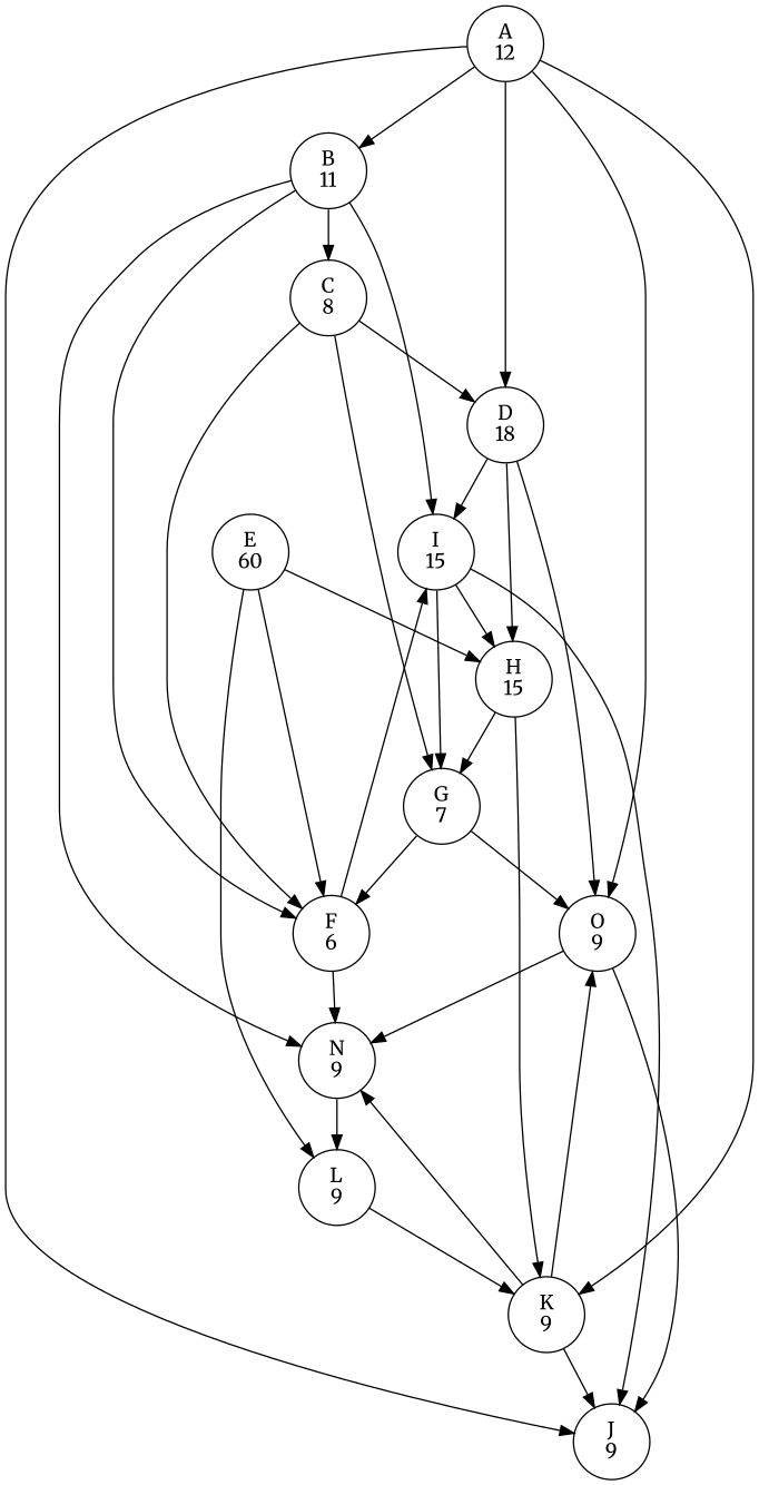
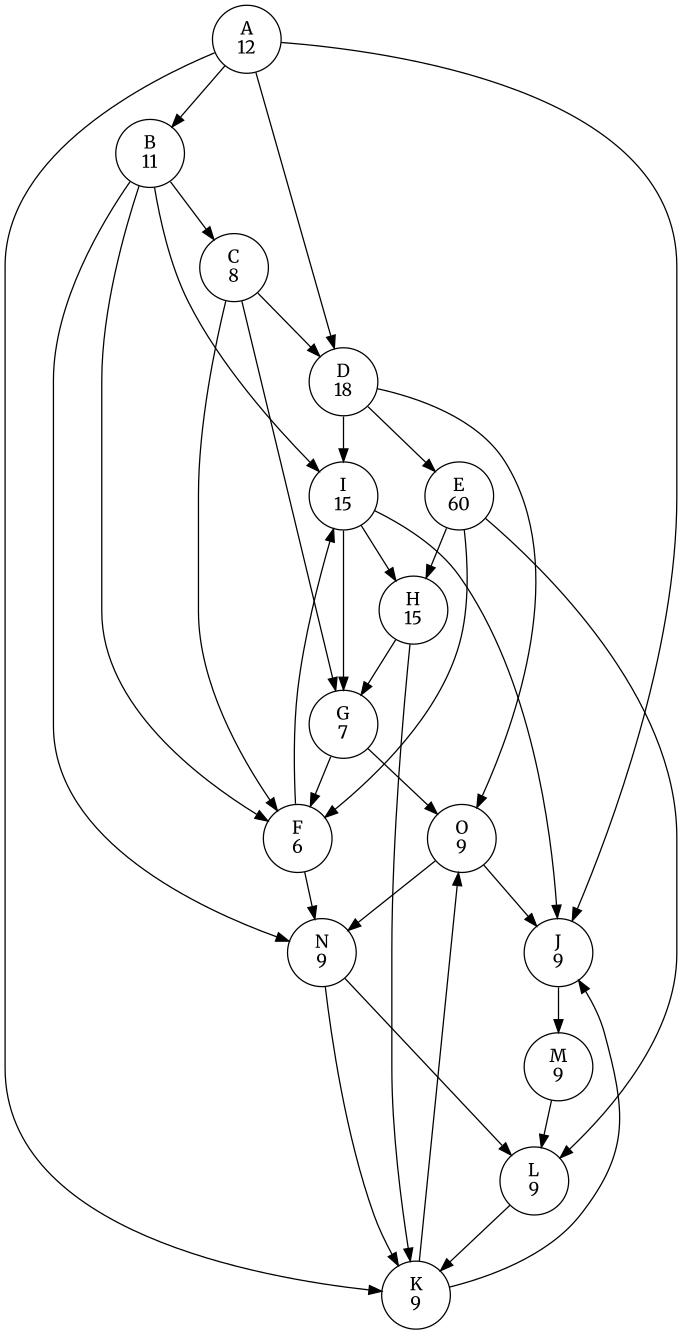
  digraph {
    fontname=Merriweather
    node [fontname=Merriweather]
    edge [fontname=Merriweather]
    n1 [label="A\n12"]
    n2 [label="B\n11"]
    n3 [label="D\n18"]
    n4 [label="J\n9"]
    n5 [label="K\n9"]
    n6 [label="O\n9"]
    n7 [label="C\n8"]
    n8 [label="F\n6"]
    n9 [label="I\n15"]
    n10 [label="N\n9"]
    n11 [label="E\n60"]
+   n12 [label="M\n9"]
    n13 [label="G\n7"]
    n14 [label="H\n15"]
    n15 [label="L\n9"]
    n1 -> n2
    n1 -> n3
    n1 -> n4
    n1 -> n5
-   n1 -> n6
    n2 -> n7
    n2 -> n8
    n2 -> n9
    n2 -> n10
    n3 -> n6
    n3 -> n9
-   n3 -> n14
+   n3 -> n11
+   n4 -> n12
    n5 -> n4
    n5 -> n6
    n6 -> n4
    n6 -> n10
    n7 -> n3
    n7 -> n8
    n7 -> n13
    n8 -> n9
    n8 -> n10
    n9 -> n4
    n9 -> n13
    n9 -> n14
-   n5 -> n10
+   n10 -> n5
    n10 -> n15
    n11 -> n8
    n11 -> n14
    n11 -> n15
+   n12 -> n15
    n13 -> n6
    n13 -> n8
    n14 -> n5
    n14 -> n13
    n15 -> n5
  }
